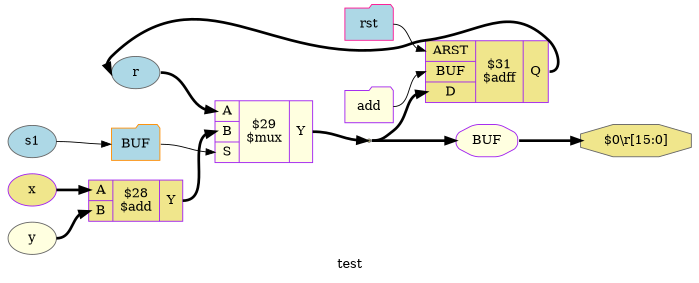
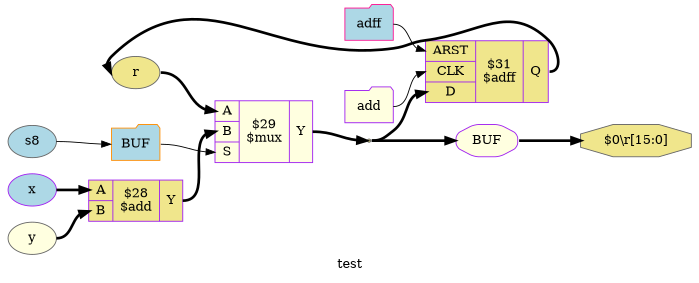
  digraph {
    label=test
    rankdir=LR
    remincross=true
    node [color=purple fillcolor=khaki shape=ellipse style=filled]
    edge [color=black headport=w style="setlinewidth(3)" tailport=e]
-   n5 [color=gray40 fillcolor=lightblue fontcolor=black label=r]
+   n5 [color=gray40 fontcolor=black label=r]
    c20 [fillcolor=lightyellow label="{{<p16> A|<p17> B|<p18> S}|$29\n$mux|{<p19> Y}}" shape=record]
    n1 [color=gray40 shape=point]
-   n6 [color=deeppink fillcolor=lightblue fontcolor=black label=rst shape=folder]
-   c15 [label="{{<p11> ARST|<p12> BUF|<p13> D}|$31\n$adff|{<p14> Q}}" shape=record]
-   n7 [color=gray40 fillcolor=lightblue fontcolor=black label=s1]
+   n6 [color=deeppink fillcolor=lightblue fontcolor=black label=adff shape=folder]
+   c15 [label="{{<p11> ARST|<p12> CLK|<p13> D}|$31\n$adff|{<p14> Q}}" shape=record]
+   n7 [color=gray40 fillcolor=lightblue fontcolor=black label=s8]
    x0 [color=darkorange fillcolor=lightblue label=BUF shape=folder style="rounded,filled"]
    n8 [fillcolor=lightyellow fontcolor=black label=add shape=folder]
    n9 [color=gray40 fillcolor=lightyellow fontcolor=black label=y]
    c21 [label="{{<p16> A|<p17> B}|$28\n$add|{<p19> Y}}" shape=record]
-   n10 [fontcolor=black label=x]
+   n10 [fillcolor=lightblue fontcolor=black label=x]
    x1 [fillcolor=lightyellow label=BUF shape=octagon style="rounded,filled"]
    n4 [color=gray40 label="$0\\r[15:0]" shape=octagon]
    n5 -> c20 [headport="p16:w"]
    c20 -> n1 [tailport="p19:e"]
    n1 -> c15 [headport="p13:w"]
    n1 -> x1 [headport="w:w"]
    n6 -> c15 [headport="p11:w" style=""]
    c15 -> n5 [tailport="p14:e"]
    n7 -> x0 [headport="w:w" style=""]
    x0 -> c20 [headport="p18:w" tailport="e:e" style=""]
    n8 -> c15 [headport="p12:w" style=""]
    n9 -> c21 [headport="p17:w"]
    c21 -> c20 [headport="p17:w" tailport="p19:e"]
    n10 -> c21 [headport="p16:w"]
    x1 -> n4 [tailport="e:e"]
  }
